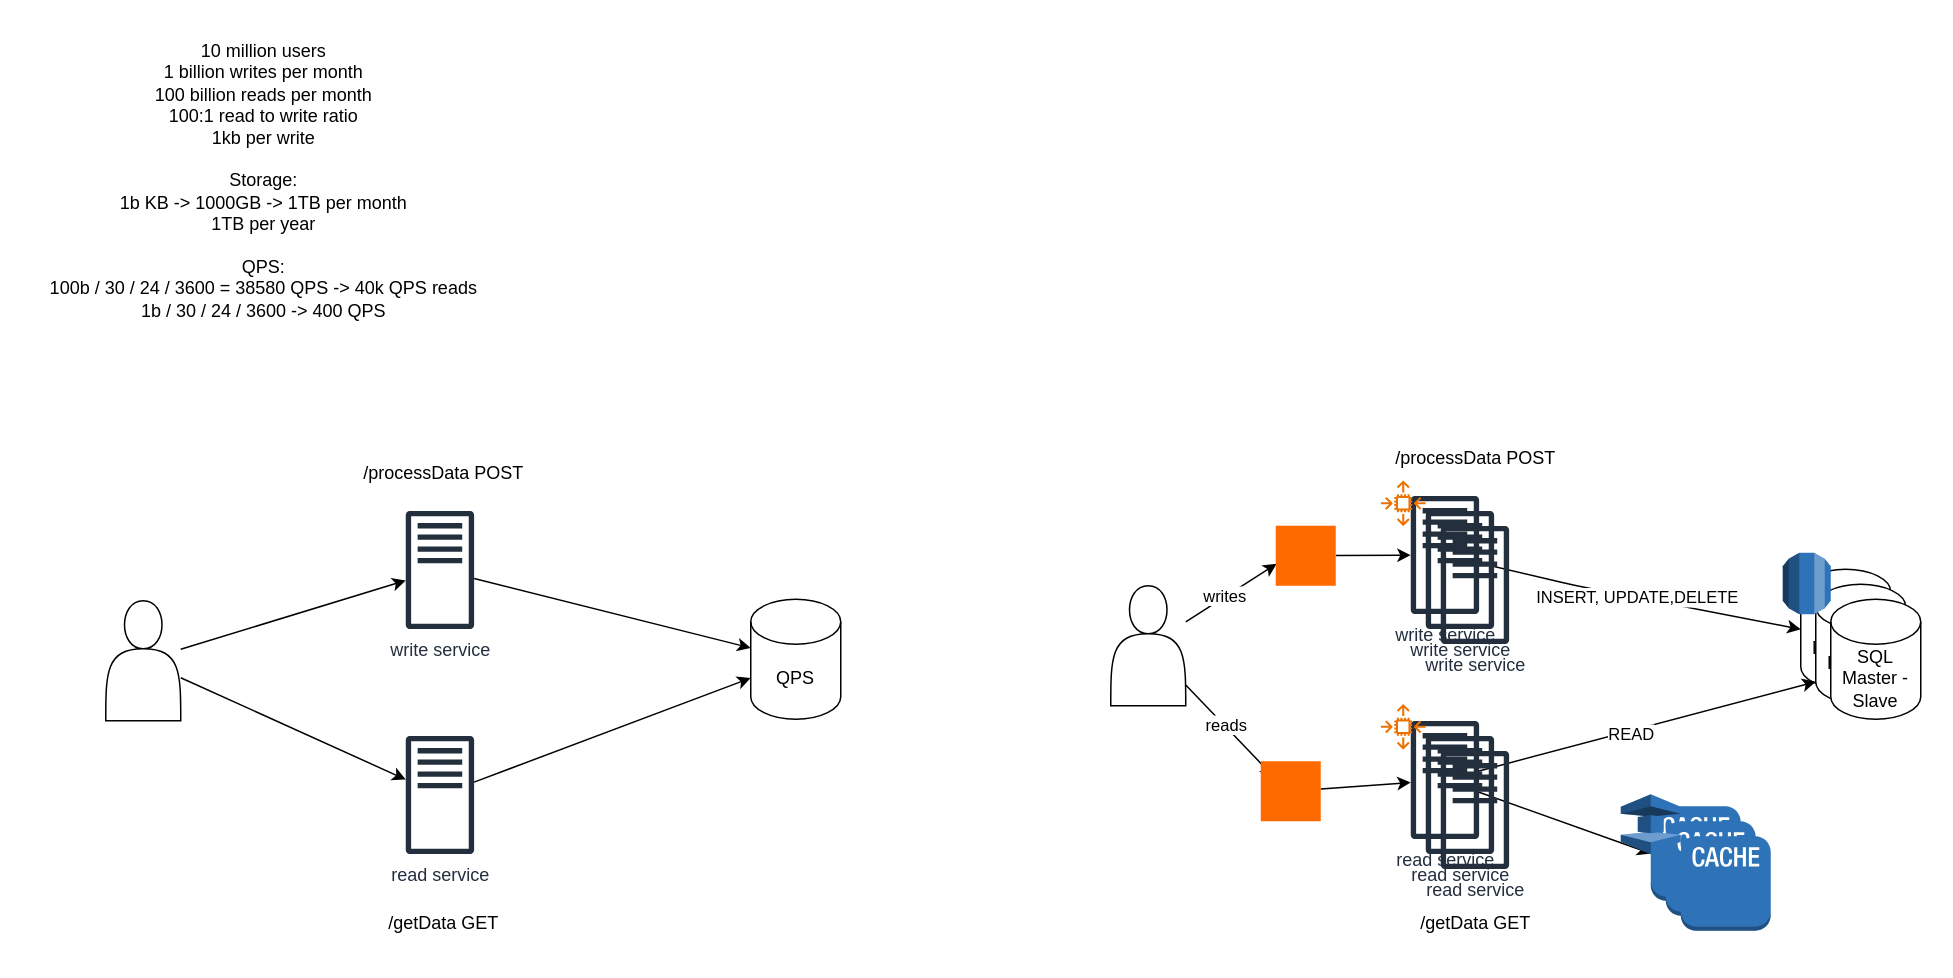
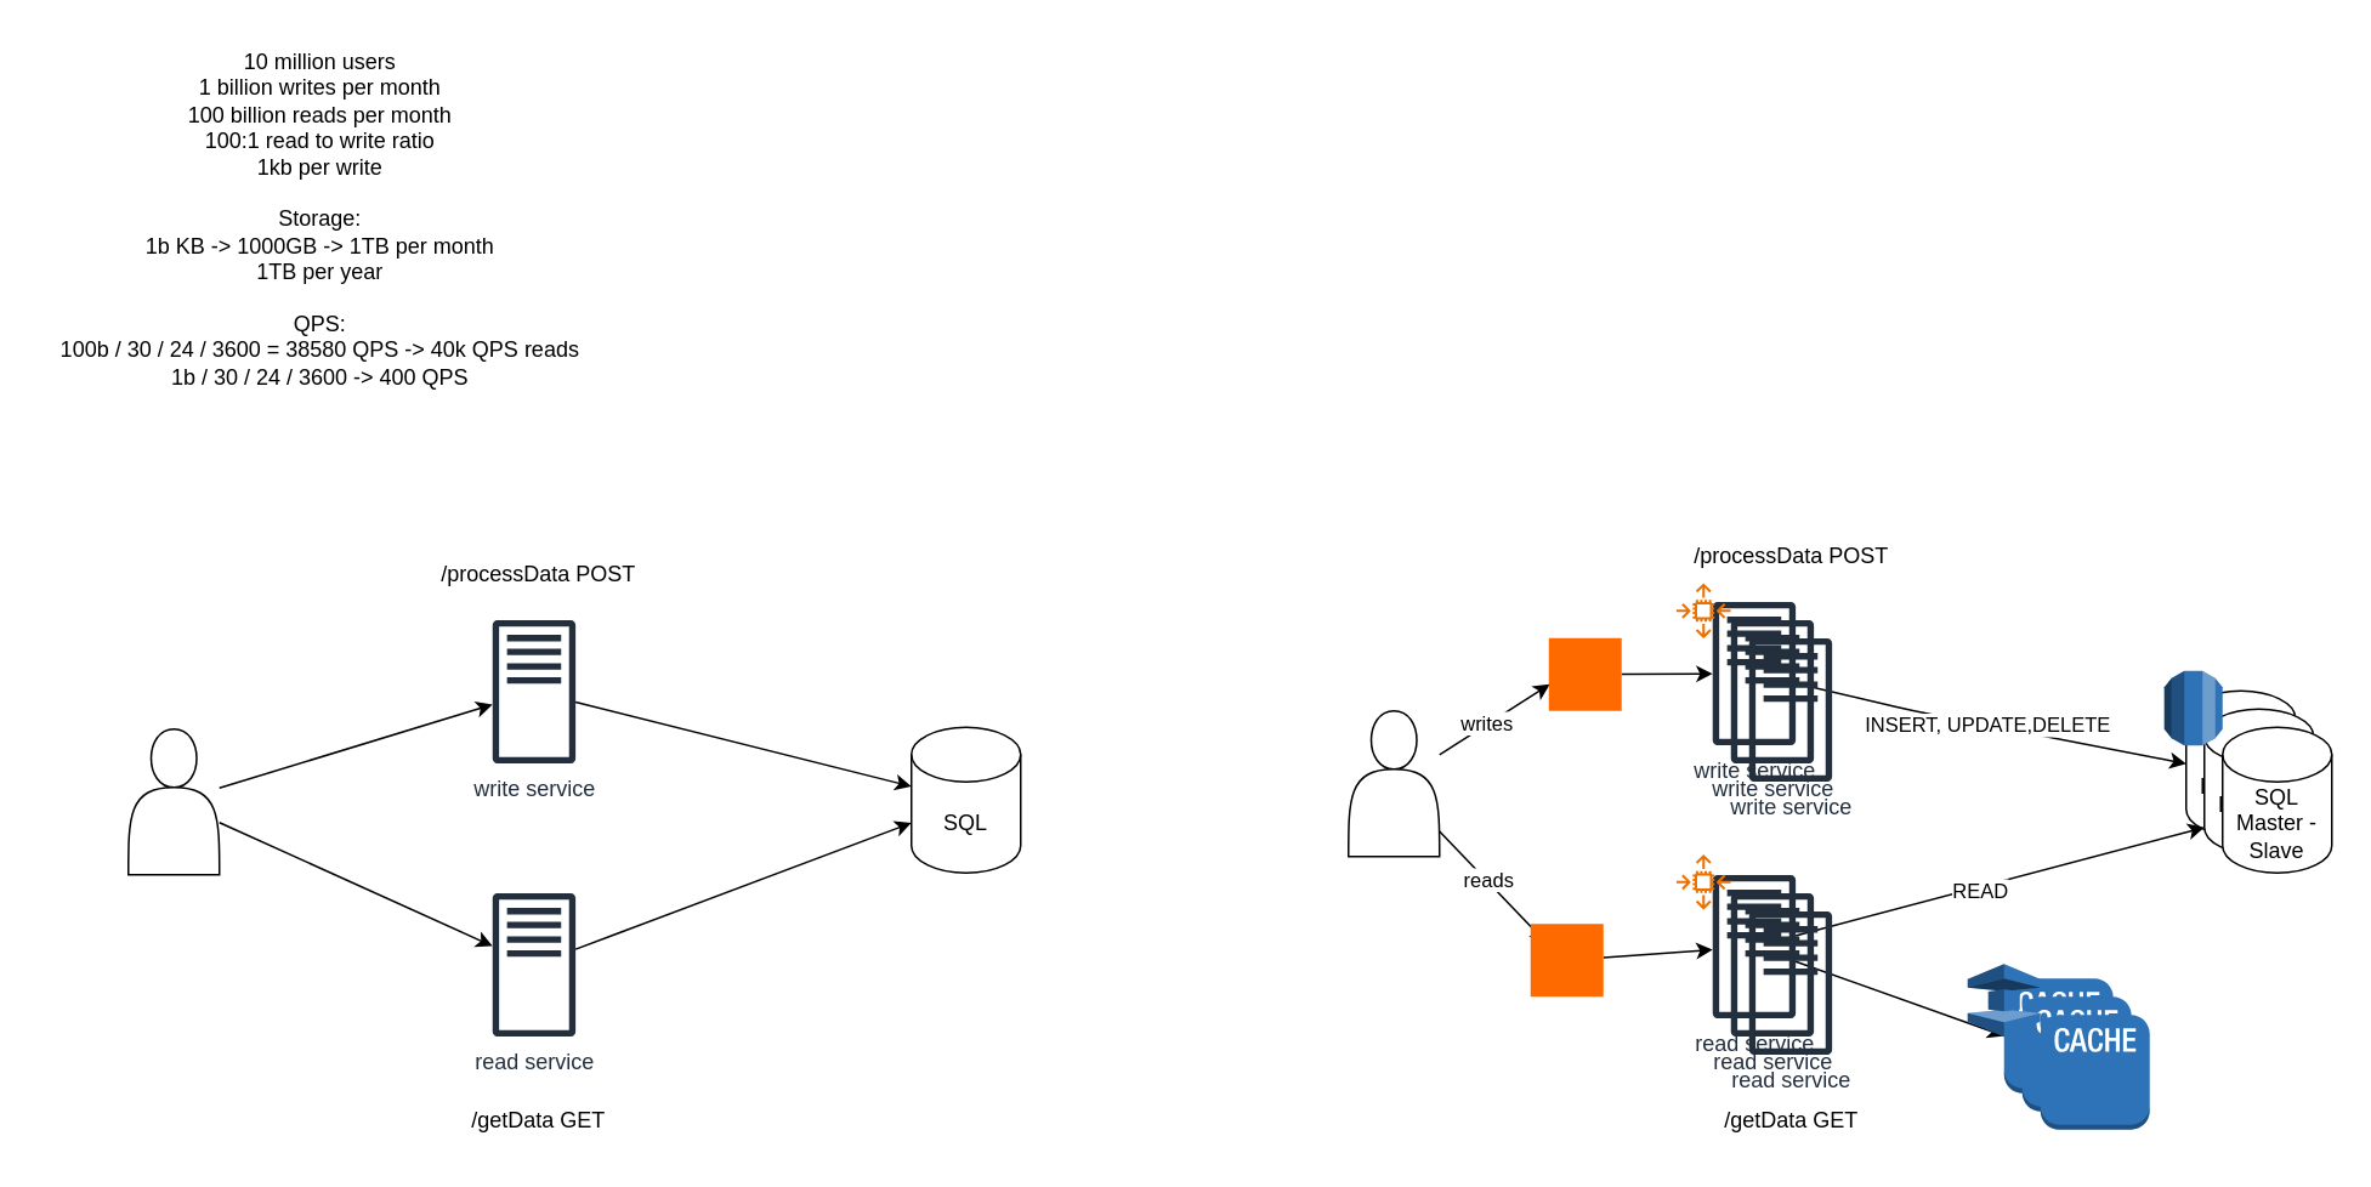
  <mxCell id="0" />
  <mxCell id="1" parent="0" />
  <mxCell id="2" value="&lt;div&gt;10 million users&lt;/div&gt;&lt;div&gt;1 billion writes per month&lt;/div&gt;&lt;div&gt;100 billion reads per month&lt;/div&gt;&lt;div&gt;100:1 read to write ratio&lt;/div&gt;&lt;div&gt;1kb per write&lt;/div&gt;&lt;div&gt;&lt;br&gt;&lt;/div&gt;&lt;div&gt;Storage:&lt;/div&gt;1b KB -&amp;gt; 1000GB -&amp;gt; 1TB per month&lt;div&gt;1TB per year&lt;/div&gt;&lt;div&gt;&lt;br&gt;&lt;/div&gt;&lt;div&gt;QPS:&lt;/div&gt;&lt;div&gt;100b / 30 / 24 / 3600 =&amp;nbsp;38580 QPS -&amp;gt; 40k QPS reads&lt;/div&gt;&lt;div&gt;1b / 30 / 24 / 3600 -&amp;gt; 400 QPS&lt;/div&gt;" style="text;html=1;align=center;verticalAlign=middle;resizable=0;points=[];autosize=1;strokeColor=none;fillColor=none;" vertex="1" parent="1"><mxGeometry x="20" y="20" width="310" height="200" as="geometry" /></mxCell>
  <mxCell id="3" style="edgeStyle=none;html=1;" edge="1" parent="1" source="5" target="11"><mxGeometry relative="1" as="geometry"><mxPoint x="280" y="439.555" as="targetPoint" /></mxGeometry></mxCell>
  <mxCell id="4" style="edgeStyle=none;html=1;" edge="1" parent="1" source="5" target="10"><mxGeometry relative="1" as="geometry" /></mxCell>
  <mxCell id="5" value="" style="shape=actor;whiteSpace=wrap;html=1;" vertex="1" parent="1"><mxGeometry x="70" y="400" width="50" height="80" as="geometry" /></mxCell>
  <mxCell id="6" style="edgeStyle=none;html=1;" edge="1" parent="1" source="11" target="8"><mxGeometry relative="1" as="geometry"><mxPoint x="325.58" y="439.45" as="sourcePoint" /></mxGeometry></mxCell>
  <mxCell id="7" value="/processData POST" style="text;html=1;align=center;verticalAlign=middle;resizable=0;points=[];autosize=1;strokeColor=none;fillColor=none;" vertex="1" parent="1"><mxGeometry x="230" y="300" width="130" height="30" as="geometry" /></mxCell>
- <mxCell id="8" value="QPS" style="shape=cylinder3;whiteSpace=wrap;html=1;boundedLbl=1;backgroundOutline=1;size=15;" vertex="1" parent="1"><mxGeometry x="500" y="399" width="60" height="80" as="geometry" /></mxCell>
+ <mxCell id="8" value="SQL" style="shape=cylinder3;whiteSpace=wrap;html=1;boundedLbl=1;backgroundOutline=1;size=15;" vertex="1" parent="1"><mxGeometry x="500" y="399" width="60" height="80" as="geometry" /></mxCell>
  <mxCell id="9" value="/getData GET" style="text;html=1;align=center;verticalAlign=middle;resizable=0;points=[];autosize=1;strokeColor=none;fillColor=none;" vertex="1" parent="1"><mxGeometry x="245" y="600" width="100" height="30" as="geometry" /></mxCell>
  <mxCell id="10" value="read service" style="sketch=0;outlineConnect=0;fontColor=#232F3E;gradientColor=none;fillColor=#232F3D;strokeColor=none;dashed=0;verticalLabelPosition=bottom;verticalAlign=top;align=center;html=1;fontSize=12;fontStyle=0;aspect=fixed;pointerEvents=1;shape=mxgraph.aws4.traditional_server;" vertex="1" parent="1"><mxGeometry x="270" y="490" width="45.58" height="79" as="geometry" /></mxCell>
  <mxCell id="11" value="write service" style="sketch=0;outlineConnect=0;fontColor=#232F3E;gradientColor=none;fillColor=#232F3D;strokeColor=none;dashed=0;verticalLabelPosition=bottom;verticalAlign=top;align=center;html=1;fontSize=12;fontStyle=0;aspect=fixed;pointerEvents=1;shape=mxgraph.aws4.traditional_server;" vertex="1" parent="1"><mxGeometry x="270" y="340" width="45.58" height="79" as="geometry" /></mxCell>
  <mxCell id="12" style="edgeStyle=none;html=1;entryX=0;entryY=0;entryDx=0;entryDy=52.5;entryPerimeter=0;" edge="1" parent="1" source="10" target="8"><mxGeometry relative="1" as="geometry" /></mxCell>
  <mxCell id="13" style="edgeStyle=none;html=1;entryX=0.016;entryY=0.634;entryDx=0;entryDy=0;entryPerimeter=0;" edge="1" parent="1" source="17" target="42"><mxGeometry relative="1" as="geometry"><mxPoint x="830" y="380" as="targetPoint" /></mxGeometry></mxCell>
  <mxCell id="14" value="writes" style="edgeLabel;html=1;align=center;verticalAlign=middle;resizable=0;points=[];" vertex="1" connectable="0" parent="13"><mxGeometry x="-0.133" y="1" relative="1" as="geometry"><mxPoint as="offset" /></mxGeometry></mxCell>
  <mxCell id="15" style="edgeStyle=none;html=1;entryX=0.216;entryY=0.259;entryDx=0;entryDy=0;entryPerimeter=0;" edge="1" parent="1" source="17" target="44"><mxGeometry relative="1" as="geometry"><mxPoint x="830" y="470" as="targetPoint" /></mxGeometry></mxCell>
  <mxCell id="16" value="reads" style="edgeLabel;html=1;align=center;verticalAlign=middle;resizable=0;points=[];" vertex="1" connectable="0" parent="15"><mxGeometry x="-0.13" y="1" relative="1" as="geometry"><mxPoint as="offset" /></mxGeometry></mxCell>
  <mxCell id="17" value="" style="shape=actor;whiteSpace=wrap;html=1;" vertex="1" parent="1"><mxGeometry x="740" y="390" width="50" height="80" as="geometry" /></mxCell>
  <mxCell id="18" style="edgeStyle=none;html=1;entryX=0;entryY=0.5;entryDx=0;entryDy=0;entryPerimeter=0;" edge="1" parent="1" source="26" target="21"><mxGeometry relative="1" as="geometry"><mxPoint x="995.58" y="429.45" as="sourcePoint" /><mxPoint x="1110" y="400" as="targetPoint" /><Array as="points"><mxPoint x="1050" y="390" /></Array></mxGeometry></mxCell>
  <mxCell id="19" value="INSERT, UPDATE,DELETE" style="edgeLabel;html=1;align=center;verticalAlign=middle;resizable=0;points=[];" vertex="1" connectable="0" parent="18"><mxGeometry x="-0.025" relative="1" as="geometry"><mxPoint as="offset" /></mxGeometry></mxCell>
  <mxCell id="20" value="/processData POST" style="text;html=1;align=center;verticalAlign=middle;resizable=0;points=[];autosize=1;strokeColor=none;fillColor=none;" vertex="1" parent="1"><mxGeometry x="917.79" y="290" width="130" height="30" as="geometry" /></mxCell>
  <mxCell id="21" value="SQL Master - Slave" style="shape=cylinder3;whiteSpace=wrap;html=1;boundedLbl=1;backgroundOutline=1;size=15;" vertex="1" parent="1"><mxGeometry x="1200" y="379" width="60" height="80" as="geometry" /></mxCell>
  <mxCell id="22" value="/getData GET" style="text;html=1;align=center;verticalAlign=middle;resizable=0;points=[];autosize=1;strokeColor=none;fillColor=none;" vertex="1" parent="1"><mxGeometry x="932.79" y="600" width="100" height="30" as="geometry" /></mxCell>
  <mxCell id="23" style="edgeStyle=none;html=1;entryX=0;entryY=1;entryDx=0;entryDy=-15;entryPerimeter=0;" edge="1" parent="1" source="25" target="35"><mxGeometry relative="1" as="geometry"><mxPoint x="1100" y="470" as="targetPoint" /></mxGeometry></mxCell>
  <mxCell id="24" value="READ" style="edgeLabel;html=1;align=center;verticalAlign=middle;resizable=0;points=[];" vertex="1" connectable="0" parent="23"><mxGeometry x="-0.1" y="-2" relative="1" as="geometry"><mxPoint as="offset" /></mxGeometry></mxCell>
  <mxCell id="25" value="read service" style="sketch=0;outlineConnect=0;fontColor=#232F3E;gradientColor=none;fillColor=#232F3D;strokeColor=none;dashed=0;verticalLabelPosition=bottom;verticalAlign=top;align=center;html=1;fontSize=12;fontStyle=0;aspect=fixed;pointerEvents=1;shape=mxgraph.aws4.traditional_server;" vertex="1" parent="1"><mxGeometry x="940" y="480" width="45.58" height="79" as="geometry" /></mxCell>
  <mxCell id="26" value="write service" style="sketch=0;outlineConnect=0;fontColor=#232F3E;gradientColor=none;fillColor=#232F3D;strokeColor=none;dashed=0;verticalLabelPosition=bottom;verticalAlign=top;align=center;html=1;fontSize=12;fontStyle=0;aspect=fixed;pointerEvents=1;shape=mxgraph.aws4.traditional_server;" vertex="1" parent="1"><mxGeometry x="940" y="330" width="45.58" height="79" as="geometry" /></mxCell>
  <mxCell id="27" style="edgeStyle=none;html=1;entryX=0;entryY=0.5;entryDx=0;entryDy=0;entryPerimeter=0;" edge="1" parent="1" source="25" target="28"><mxGeometry relative="1" as="geometry"><mxPoint x="1130" y="510" as="targetPoint" /></mxGeometry></mxCell>
  <mxCell id="28" value="" style="outlineConnect=0;dashed=0;verticalLabelPosition=bottom;verticalAlign=top;align=center;html=1;shape=mxgraph.aws3.cache_node;fillColor=#2E73B8;gradientColor=none;" vertex="1" parent="1"><mxGeometry x="1100" y="537" width="60" height="63" as="geometry" /></mxCell>
  <mxCell id="29" value="read service" style="sketch=0;outlineConnect=0;fontColor=#232F3E;gradientColor=none;fillColor=#232F3D;strokeColor=none;dashed=0;verticalLabelPosition=bottom;verticalAlign=top;align=center;html=1;fontSize=12;fontStyle=0;aspect=fixed;pointerEvents=1;shape=mxgraph.aws4.traditional_server;" vertex="1" parent="1"><mxGeometry x="950" y="490" width="45.58" height="79" as="geometry" /></mxCell>
  <mxCell id="30" value="read service" style="sketch=0;outlineConnect=0;fontColor=#232F3E;gradientColor=none;fillColor=#232F3D;strokeColor=none;dashed=0;verticalLabelPosition=bottom;verticalAlign=top;align=center;html=1;fontSize=12;fontStyle=0;aspect=fixed;pointerEvents=1;shape=mxgraph.aws4.traditional_server;" vertex="1" parent="1"><mxGeometry x="960" y="500" width="45.58" height="79" as="geometry" /></mxCell>
  <mxCell id="31" value="write service" style="sketch=0;outlineConnect=0;fontColor=#232F3E;gradientColor=none;fillColor=#232F3D;strokeColor=none;dashed=0;verticalLabelPosition=bottom;verticalAlign=top;align=center;html=1;fontSize=12;fontStyle=0;aspect=fixed;pointerEvents=1;shape=mxgraph.aws4.traditional_server;" vertex="1" parent="1"><mxGeometry x="950" y="340" width="45.58" height="79" as="geometry" /></mxCell>
  <mxCell id="32" value="write service" style="sketch=0;outlineConnect=0;fontColor=#232F3E;gradientColor=none;fillColor=#232F3D;strokeColor=none;dashed=0;verticalLabelPosition=bottom;verticalAlign=top;align=center;html=1;fontSize=12;fontStyle=0;aspect=fixed;pointerEvents=1;shape=mxgraph.aws4.traditional_server;" vertex="1" parent="1"><mxGeometry x="960" y="350" width="45.58" height="79" as="geometry" /></mxCell>
  <mxCell id="33" value="" style="sketch=0;outlineConnect=0;fontColor=#232F3E;gradientColor=none;fillColor=#ED7100;strokeColor=none;dashed=0;verticalLabelPosition=bottom;verticalAlign=top;align=center;html=1;fontSize=12;fontStyle=0;aspect=fixed;pointerEvents=1;shape=mxgraph.aws4.auto_scaling2;" vertex="1" parent="1"><mxGeometry x="920" y="320" width="30" height="30" as="geometry" /></mxCell>
  <mxCell id="34" value="" style="sketch=0;outlineConnect=0;fontColor=#232F3E;gradientColor=none;fillColor=#ED7100;strokeColor=none;dashed=0;verticalLabelPosition=bottom;verticalAlign=top;align=center;html=1;fontSize=12;fontStyle=0;aspect=fixed;pointerEvents=1;shape=mxgraph.aws4.auto_scaling2;" vertex="1" parent="1"><mxGeometry x="920" y="469" width="30" height="30" as="geometry" /></mxCell>
  <mxCell id="35" value="SQL Master - Slave" style="shape=cylinder3;whiteSpace=wrap;html=1;boundedLbl=1;backgroundOutline=1;size=15;" vertex="1" parent="1"><mxGeometry x="1210" y="389" width="60" height="80" as="geometry" /></mxCell>
  <mxCell id="36" value="SQL Master - Slave" style="shape=cylinder3;whiteSpace=wrap;html=1;boundedLbl=1;backgroundOutline=1;size=15;" vertex="1" parent="1"><mxGeometry x="1220" y="399" width="60" height="80" as="geometry" /></mxCell>
  <mxCell id="37" value="" style="outlineConnect=0;dashed=0;verticalLabelPosition=bottom;verticalAlign=top;align=center;html=1;shape=mxgraph.aws3.cache_node;fillColor=#2E73B8;gradientColor=none;" vertex="1" parent="1"><mxGeometry x="1110" y="547" width="60" height="63" as="geometry" /></mxCell>
  <mxCell id="38" value="" style="outlineConnect=0;dashed=0;verticalLabelPosition=bottom;verticalAlign=top;align=center;html=1;shape=mxgraph.aws3.cache_node;fillColor=#2E73B8;gradientColor=none;" vertex="1" parent="1"><mxGeometry x="1120" y="557" width="60" height="63" as="geometry" /></mxCell>
  <mxCell id="39" value="" style="outlineConnect=0;dashed=0;verticalLabelPosition=bottom;verticalAlign=top;align=center;html=1;shape=mxgraph.aws3.elasticache;fillColor=#2E73B8;gradientColor=none;" vertex="1" parent="1"><mxGeometry x="1080" y="529" width="40" height="40" as="geometry" /></mxCell>
  <mxCell id="40" value="" style="outlineConnect=0;dashed=0;verticalLabelPosition=bottom;verticalAlign=top;align=center;html=1;shape=mxgraph.aws3.rds;fillColor=#2E73B8;gradientColor=none;" vertex="1" parent="1"><mxGeometry x="1188" y="368" width="32" height="41" as="geometry" /></mxCell>
  <mxCell id="41" style="edgeStyle=none;html=1;" edge="1" parent="1" source="42" target="26"><mxGeometry relative="1" as="geometry" /></mxCell>
  <mxCell id="42" value="" style="points=[];aspect=fixed;html=1;align=center;shadow=0;dashed=0;fillColor=#FF6A00;strokeColor=none;shape=mxgraph.alibaba_cloud.alb_application_load_balancer_02;" vertex="1" parent="1"><mxGeometry x="850" y="350" width="40" height="40" as="geometry" /></mxCell>
  <mxCell id="43" style="edgeStyle=none;html=1;" edge="1" parent="1" source="44" target="25"><mxGeometry relative="1" as="geometry" /></mxCell>
  <mxCell id="44" value="" style="points=[];aspect=fixed;html=1;align=center;shadow=0;dashed=0;fillColor=#FF6A00;strokeColor=none;shape=mxgraph.alibaba_cloud.alb_application_load_balancer_02;" vertex="1" parent="1"><mxGeometry x="840" y="507" width="40" height="40" as="geometry" /></mxCell>
